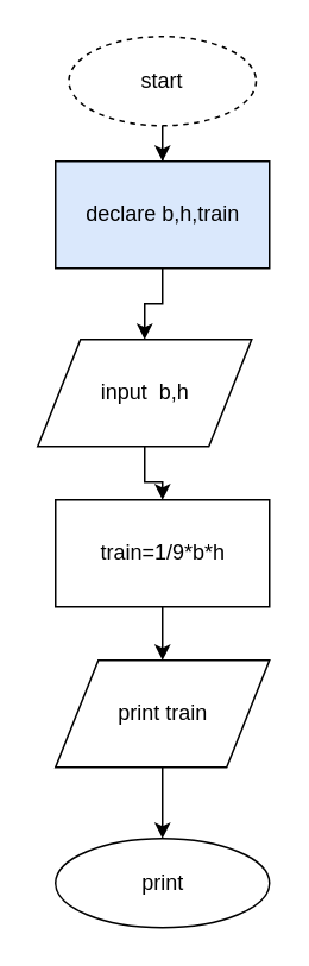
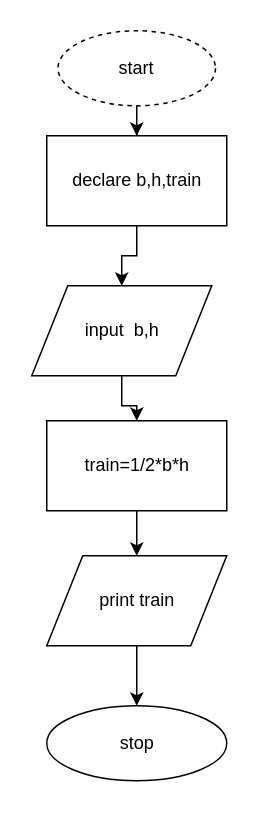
  <mxCell id="0" />
  <mxCell id="1" parent="0" />
  <mxCell id="2" value="" style="edgeStyle=orthogonalEdgeStyle;rounded=0;orthogonalLoop=1;jettySize=auto;html=1;" edge="1" parent="1" source="3" target="5"><mxGeometry relative="1" as="geometry" /></mxCell>
  <mxCell id="3" value="start" style="ellipse;whiteSpace=wrap;html=1;dashed=1;" vertex="1" parent="1"><mxGeometry x="38" width="105" height="50" as="geometry" y="20" /></mxCell>
  <mxCell id="4" value="" style="edgeStyle=orthogonalEdgeStyle;rounded=0;orthogonalLoop=1;jettySize=auto;html=1;" edge="1" parent="1" source="5" target="7"><mxGeometry relative="1" as="geometry" /></mxCell>
- <mxCell id="5" value="declare b,h,train" style="rounded=0;whiteSpace=wrap;html=1;fillColor=#dae8fc;" vertex="1" parent="1"><mxGeometry x="30.5" y="90" width="120" height="60" as="geometry" /></mxCell>
+ <mxCell id="5" value="declare b,h,train" style="rounded=0;whiteSpace=wrap;html=1;" vertex="1" parent="1"><mxGeometry x="30.5" y="90" width="120" height="60" as="geometry" /></mxCell>
  <mxCell id="6" value="" style="edgeStyle=orthogonalEdgeStyle;rounded=0;orthogonalLoop=1;jettySize=auto;html=1;" edge="1" parent="1" source="7" target="9"><mxGeometry relative="1" as="geometry" /></mxCell>
  <mxCell id="7" value="input&amp;nbsp; b,h" style="shape=parallelogram;perimeter=parallelogramPerimeter;whiteSpace=wrap;html=1;" vertex="1" parent="1"><mxGeometry x="20.5" y="190" width="120" height="60" as="geometry" /></mxCell>
  <mxCell id="8" value="" style="edgeStyle=orthogonalEdgeStyle;rounded=0;orthogonalLoop=1;jettySize=auto;html=1;" edge="1" parent="1" source="9" target="11"><mxGeometry relative="1" as="geometry" /></mxCell>
- <mxCell id="9" value="train=1/9*b*h" style="rounded=0;whiteSpace=wrap;html=1;" vertex="1" parent="1"><mxGeometry x="30.5" y="280" width="120" height="60" as="geometry" /></mxCell>
+ <mxCell id="9" value="train=1/2*b*h" style="rounded=0;whiteSpace=wrap;html=1;" vertex="1" parent="1"><mxGeometry x="30.5" y="280" width="120" height="60" as="geometry" /></mxCell>
  <mxCell id="10" value="" style="edgeStyle=orthogonalEdgeStyle;rounded=0;orthogonalLoop=1;jettySize=auto;html=1;" edge="1" parent="1" source="11" target="12"><mxGeometry relative="1" as="geometry" /></mxCell>
  <mxCell id="11" value="print train" style="shape=parallelogram;perimeter=parallelogramPerimeter;whiteSpace=wrap;html=1;" vertex="1" parent="1"><mxGeometry x="30.5" y="370" width="120" height="60" as="geometry" /></mxCell>
- <mxCell id="12" value="print" style="ellipse;whiteSpace=wrap;html=1;" vertex="1" parent="1"><mxGeometry x="30.5" y="470" width="120" height="50" as="geometry" /></mxCell>
+ <mxCell id="12" value="stop" style="ellipse;whiteSpace=wrap;html=1;" vertex="1" parent="1"><mxGeometry x="30.5" y="470" width="120" height="50" as="geometry" /></mxCell>
